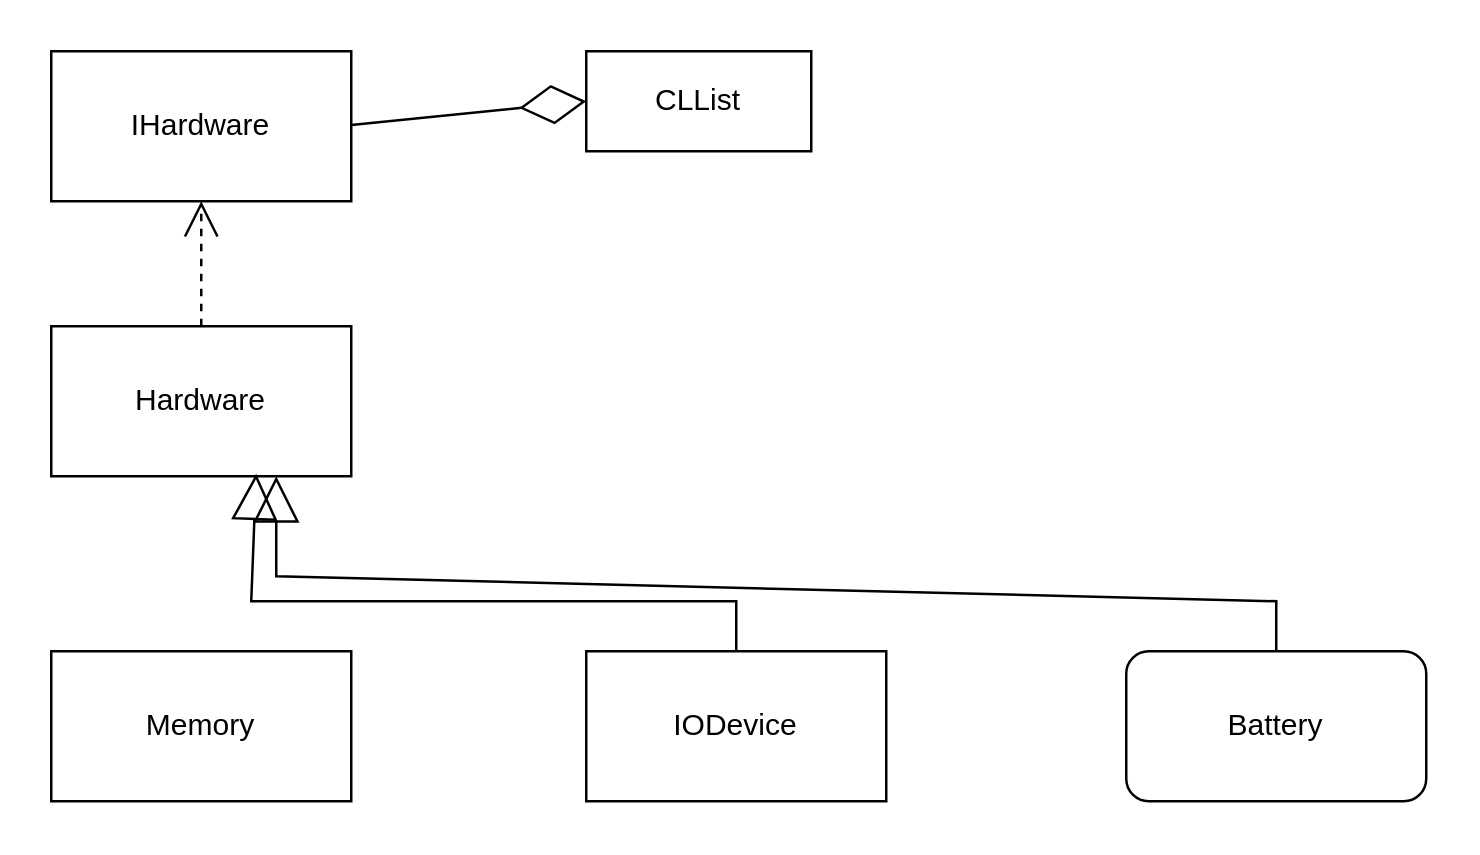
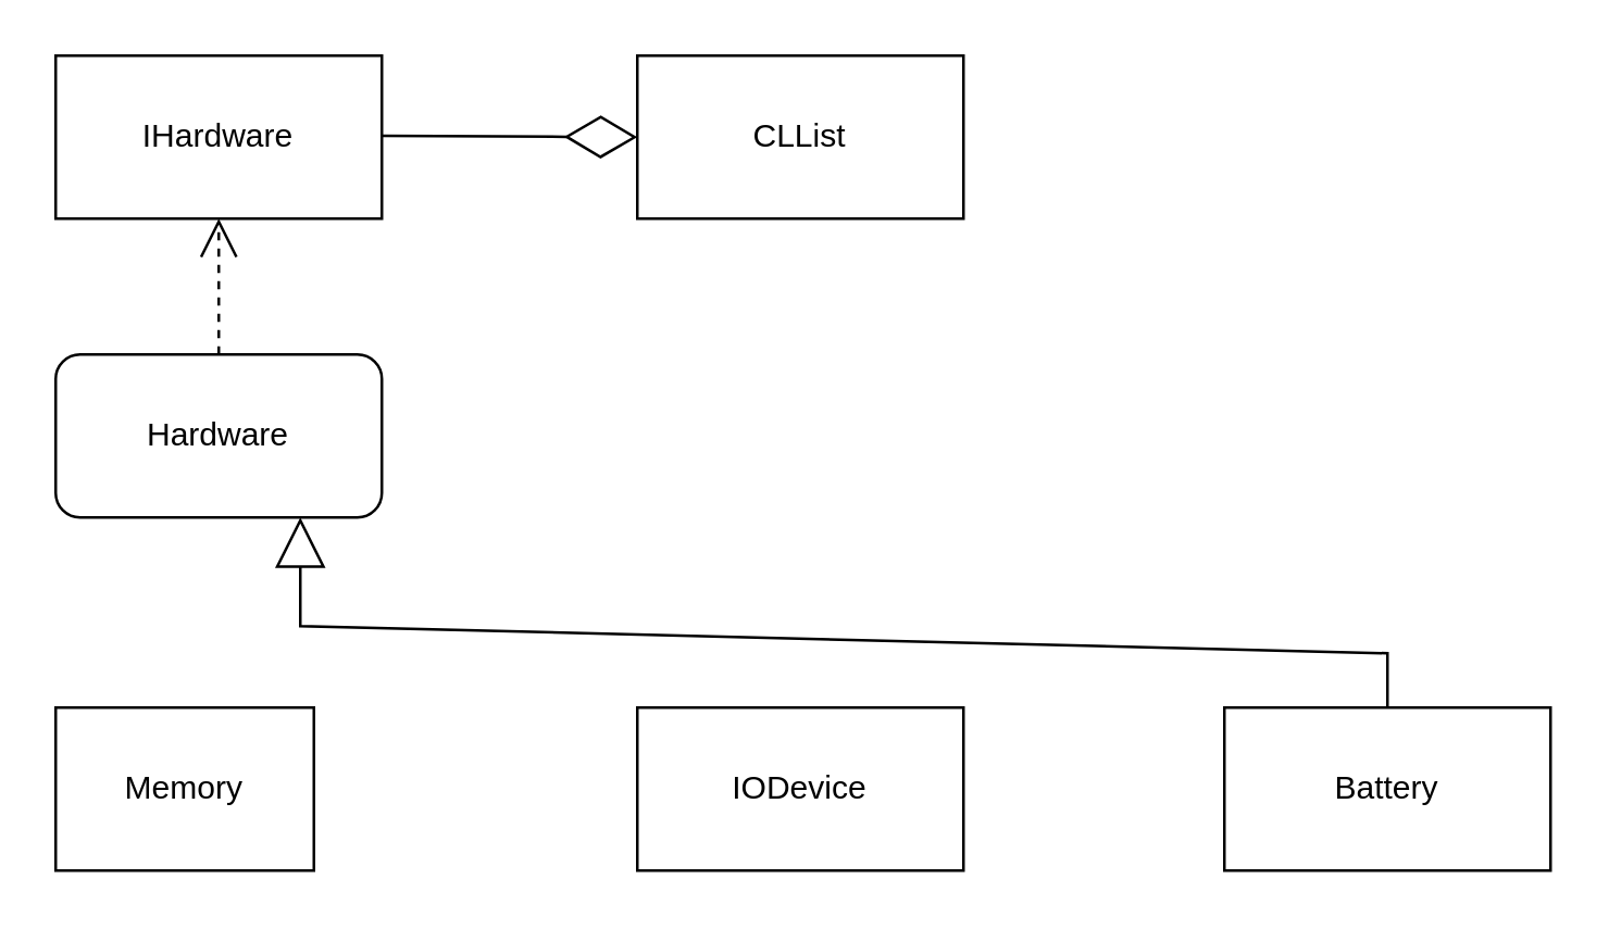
  <mxCell id="0" />
  <mxCell id="1" parent="0" />
  <mxCell id="2" value="IHardware" style="rounded=0;whiteSpace=wrap;html=1;" vertex="1" parent="1"><mxGeometry x="20" y="20" width="120" height="60" as="geometry" /></mxCell>
- <mxCell id="3" value="CLList" style="rounded=0;whiteSpace=wrap;html=1;" vertex="1" parent="1"><mxGeometry x="234" y="20" width="90" height="40" as="geometry" /></mxCell>
- <mxCell id="4" value="Hardware" style="rounded=0;whiteSpace=wrap;html=1;" vertex="1" parent="1"><mxGeometry x="20" y="130" width="120" height="60" as="geometry" /></mxCell>
- <mxCell id="5" value="Memory" style="rounded=0;whiteSpace=wrap;html=1;" vertex="1" parent="1"><mxGeometry x="20" y="260" width="120" height="60" as="geometry" /></mxCell>
+ <mxCell id="3" value="CLList" style="rounded=0;whiteSpace=wrap;html=1;" vertex="1" parent="1"><mxGeometry x="234" y="20" width="120" height="60" as="geometry" /></mxCell>
+ <mxCell id="4" value="Hardware" style="whiteSpace=wrap;html=1;rounded=1;" vertex="1" parent="1"><mxGeometry x="20" y="130" width="120" height="60" as="geometry" /></mxCell>
+ <mxCell id="5" value="Memory" style="rounded=0;whiteSpace=wrap;html=1;" vertex="1" parent="1"><mxGeometry x="20" y="260" width="95" height="60" as="geometry" /></mxCell>
  <mxCell id="6" value="IODevice" style="rounded=0;whiteSpace=wrap;html=1;" vertex="1" parent="1"><mxGeometry x="234" y="260" width="120" height="60" as="geometry" /></mxCell>
- <mxCell id="7" value="Battery" style="whiteSpace=wrap;html=1;rounded=1;" vertex="1" parent="1"><mxGeometry x="450" y="260" width="120" height="60" as="geometry" /></mxCell>
+ <mxCell id="7" value="Battery" style="rounded=0;whiteSpace=wrap;html=1;" vertex="1" parent="1"><mxGeometry x="450" y="260" width="120" height="60" as="geometry" /></mxCell>
  <mxCell id="8" value="" style="endArrow=diamondThin;endFill=0;endSize=24;html=1;rounded=0;entryX=0;entryY=0.5;entryDx=0;entryDy=0;" edge="1" parent="1" target="3"><mxGeometry width="160" relative="1" as="geometry"><mxPoint x="140" y="49.5" as="sourcePoint" /><mxPoint x="230" y="50" as="targetPoint" /></mxGeometry></mxCell>
  <mxCell id="9" value="" style="endArrow=open;dashed=1;endFill=0;endSize=12;html=1;rounded=0;exitX=0.5;exitY=0;exitDx=0;exitDy=0;entryX=0.5;entryY=1;entryDx=0;entryDy=0;" edge="1" parent="1" source="4" target="2"><mxGeometry width="160" relative="1" as="geometry"><mxPoint x="74" y="100" as="sourcePoint" /><mxPoint x="234" y="100" as="targetPoint" /></mxGeometry></mxCell>
- <mxCell id="10" value="" style="endArrow=block;endSize=16;endFill=0;html=1;rounded=0;exitX=0.5;exitY=0;exitDx=0;exitDy=0;entryX=0.683;entryY=0.983;entryDx=0;entryDy=0;entryPerimeter=0;" edge="1" parent="1" source="6" target="4"><mxGeometry width="160" relative="1" as="geometry"><mxPoint x="360" y="360" as="sourcePoint" /><mxPoint x="520" y="360" as="targetPoint" /><Array as="points"><mxPoint x="294" y="240" /><mxPoint x="100" y="240" /></Array></mxGeometry></mxCell>
  <mxCell id="11" value="" style="endArrow=block;endSize=16;endFill=0;html=1;rounded=0;exitX=0.5;exitY=0;exitDx=0;exitDy=0;entryX=0.75;entryY=1;entryDx=0;entryDy=0;" edge="1" parent="1" source="7" target="4"><mxGeometry width="160" relative="1" as="geometry"><mxPoint x="480" y="340" as="sourcePoint" /><mxPoint x="640" y="340" as="targetPoint" /><Array as="points"><mxPoint x="510" y="240" /><mxPoint x="110" y="230" /></Array></mxGeometry></mxCell>
